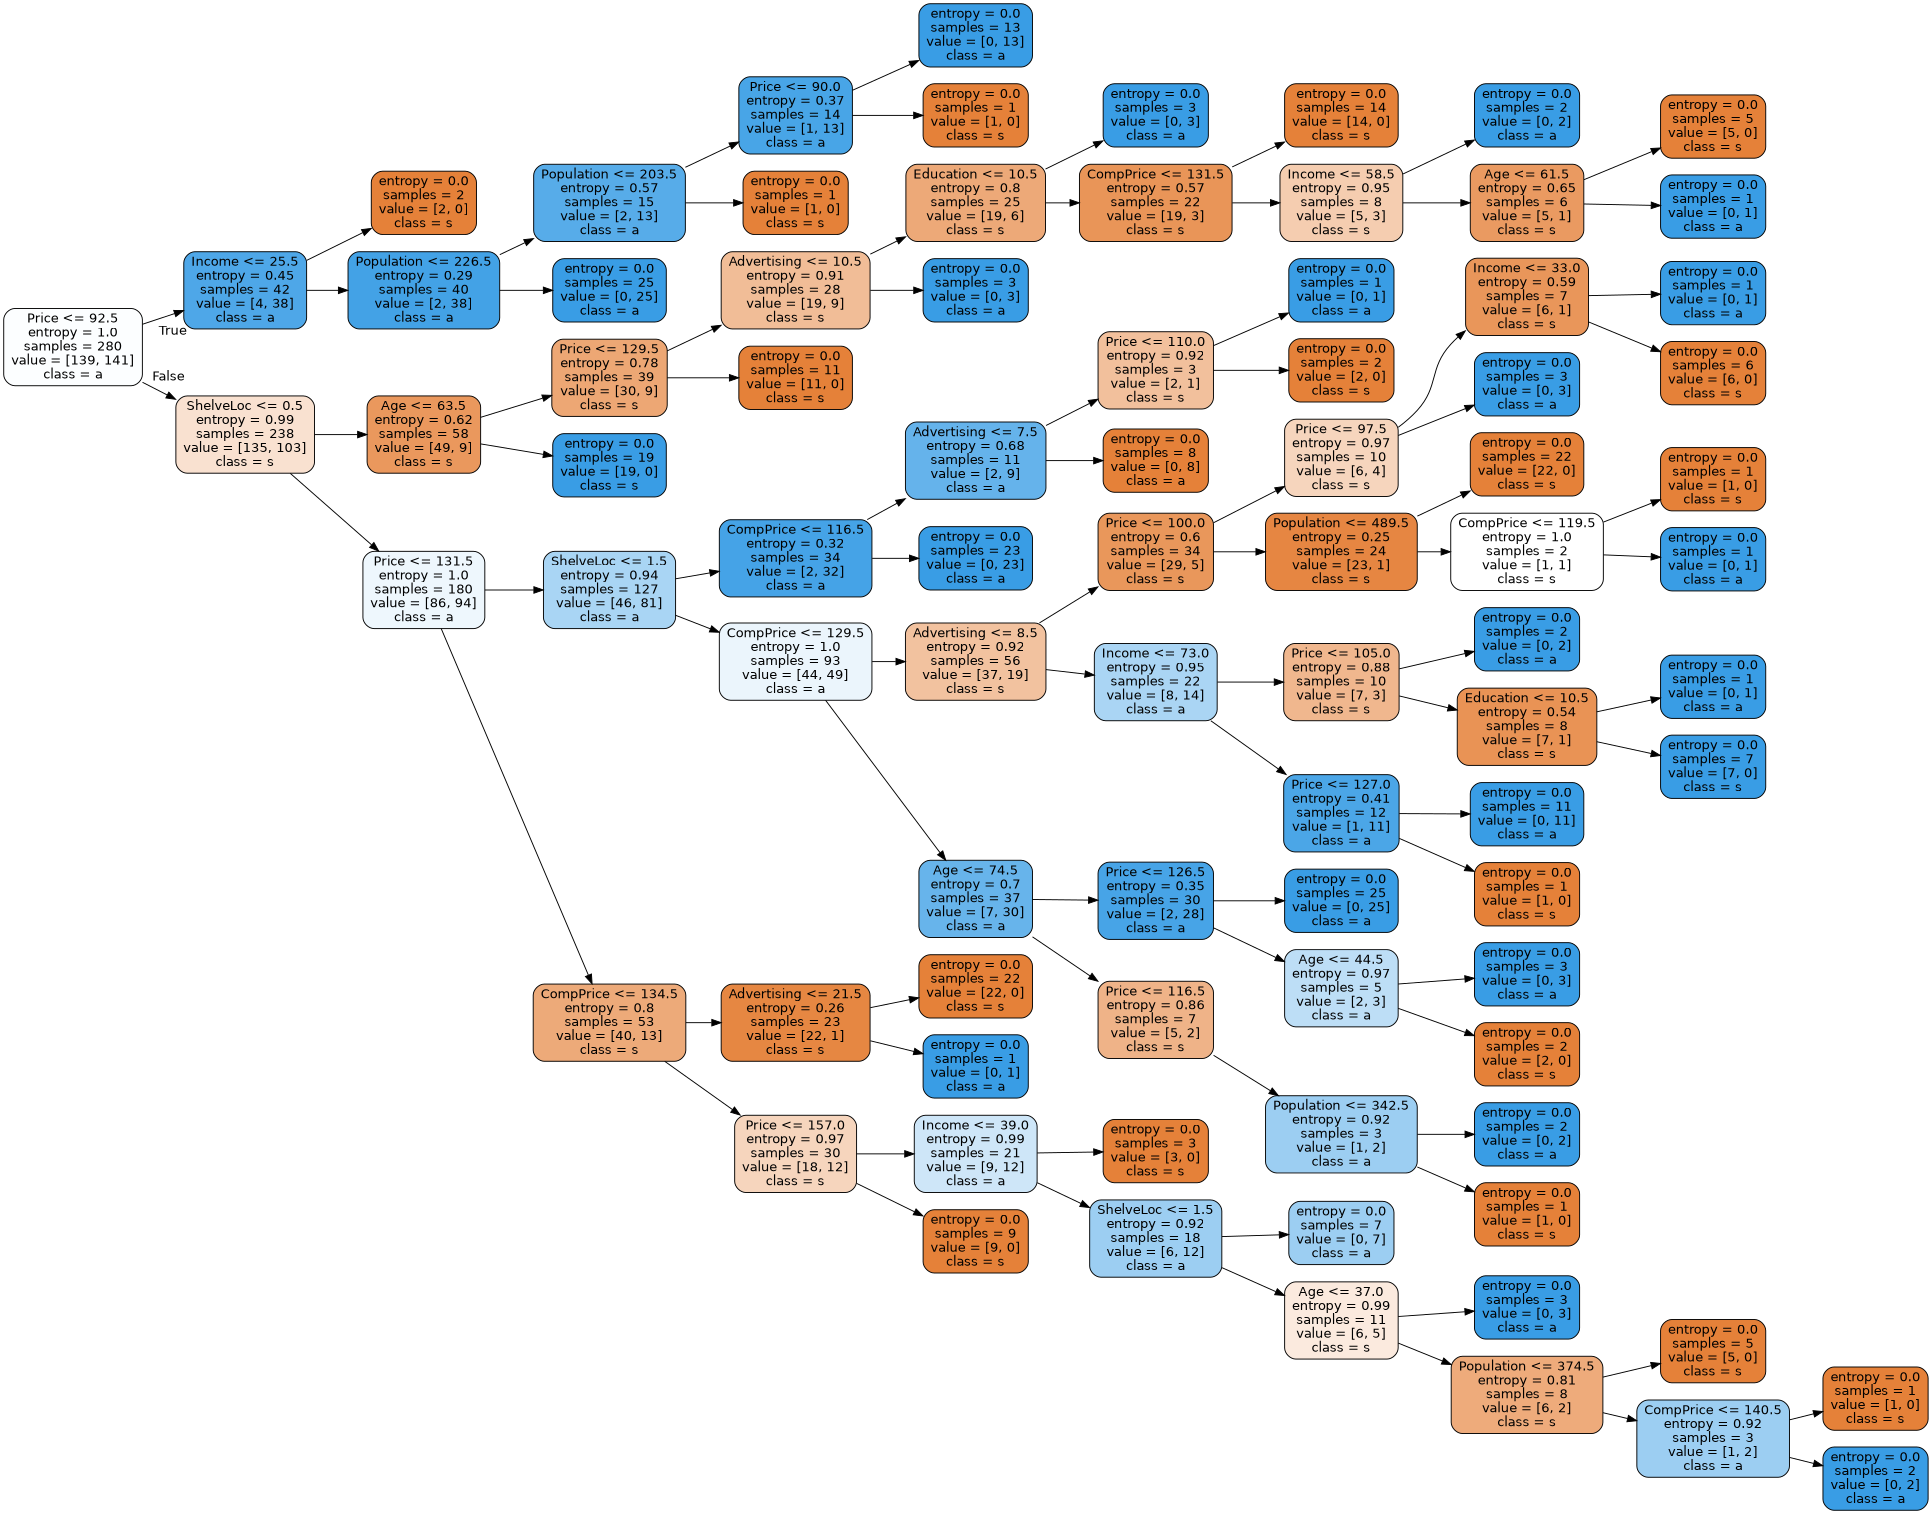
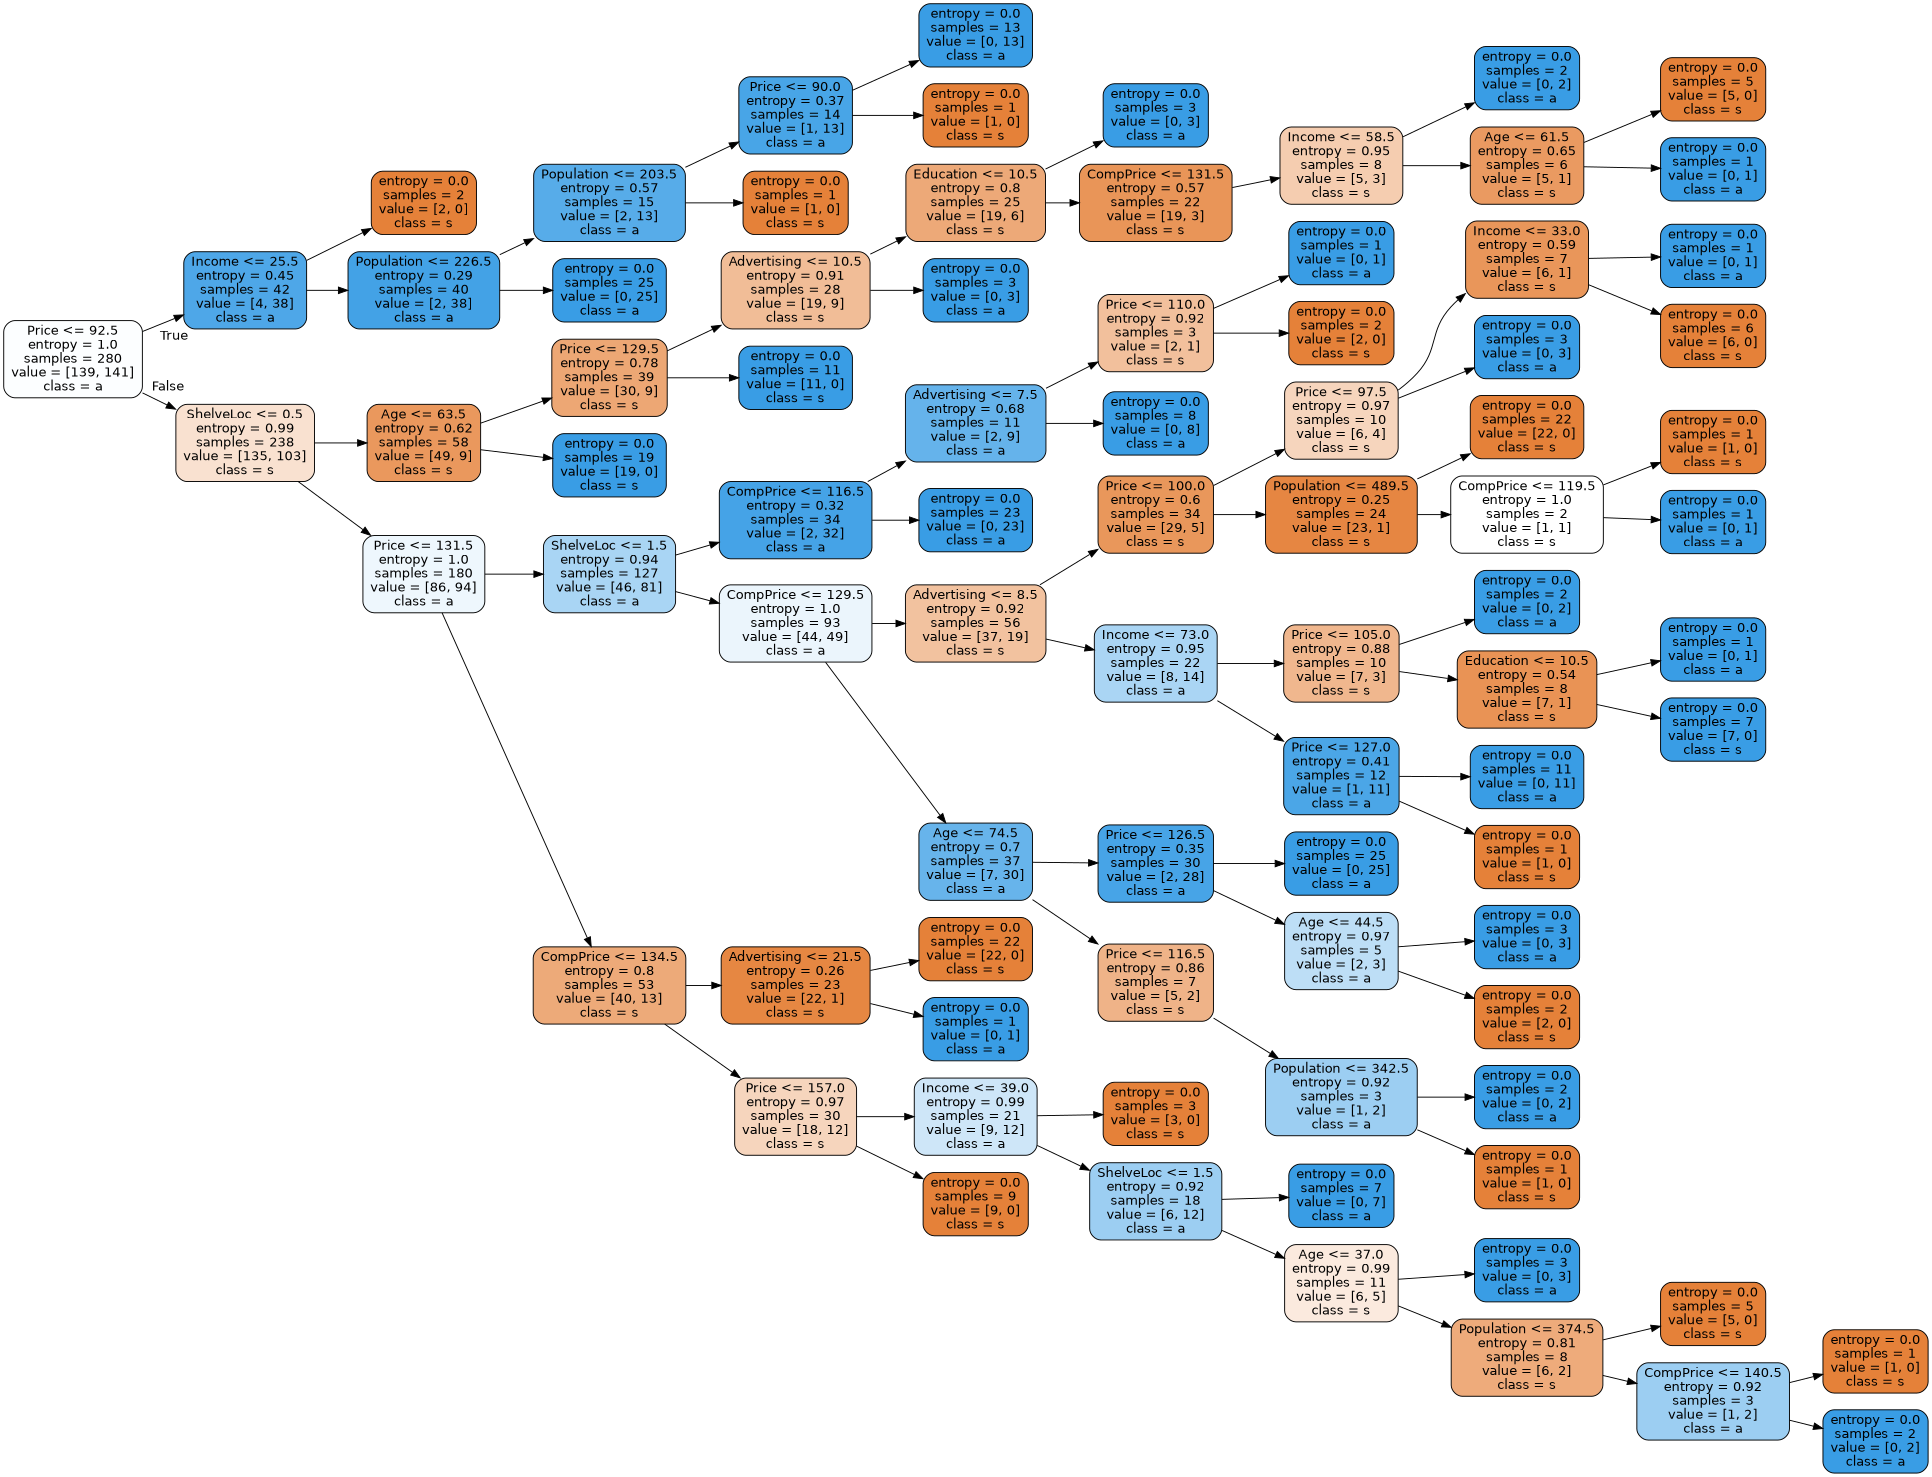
  digraph {
    rankdir=LR
    node [color=black fillcolor="#399de5" fontname=helvetica shape=box style="filled, rounded"]
    edge [fontname=helvetica]
    n1 [fillcolor="#fcfeff" label="Price <= 92.5\nentropy = 1.0\nsamples = 280\nvalue = [139, 141]\nclass = a"]
    n2 [fillcolor="#4ea7e8" label="Income <= 25.5\nentropy = 0.45\nsamples = 42\nvalue = [4, 38]\nclass = a"]
    n3 [fillcolor="#f9e1d0" label="ShelveLoc <= 0.5\nentropy = 0.99\nsamples = 238\nvalue = [135, 103]\nclass = s"]
    n4 [fillcolor="#e58139" label="entropy = 0.0\nsamples = 2\nvalue = [2, 0]\nclass = s"]
    n5 [fillcolor="#43a2e6" label="Population <= 226.5\nentropy = 0.29\nsamples = 40\nvalue = [2, 38]\nclass = a"]
    n6 [fillcolor="#ea985d" label="Age <= 63.5\nentropy = 0.62\nsamples = 58\nvalue = [49, 9]\nclass = s"]
    n7 [fillcolor="#eef7fd" label="Price <= 131.5\nentropy = 1.0\nsamples = 180\nvalue = [86, 94]\nclass = a"]
    n8 [fillcolor="#57ace9" label="Population <= 203.5\nentropy = 0.57\nsamples = 15\nvalue = [2, 13]\nclass = a"]
    n9 [label="entropy = 0.0\nsamples = 25\nvalue = [0, 25]\nclass = a"]
    n10 [fillcolor="#48a5e7" label="Price <= 90.0\nentropy = 0.37\nsamples = 14\nvalue = [1, 13]\nclass = a"]
    n11 [fillcolor="#e58139" label="entropy = 0.0\nsamples = 1\nvalue = [1, 0]\nclass = s"]
    n12 [label="entropy = 0.0\nsamples = 13\nvalue = [0, 13]\nclass = a"]
    n13 [fillcolor="#e58139" label="entropy = 0.0\nsamples = 1\nvalue = [1, 0]\nclass = s"]
    n14 [fillcolor="#eda774" label="Price <= 129.5\nentropy = 0.78\nsamples = 39\nvalue = [30, 9]\nclass = s"]
    n15 [label="entropy = 0.0\nsamples = 19\nvalue = [19, 0]\nclass = s"]
    n16 [fillcolor="#a9d5f4" label="ShelveLoc <= 1.5\nentropy = 0.94\nsamples = 127\nvalue = [46, 81]\nclass = a"]
    n17 [fillcolor="#edaa79" label="CompPrice <= 134.5\nentropy = 0.8\nsamples = 53\nvalue = [40, 13]\nclass = s"]
    n18 [fillcolor="#f1bd97" label="Advertising <= 10.5\nentropy = 0.91\nsamples = 28\nvalue = [19, 9]\nclass = s"]
-   n19 [fillcolor="#e58139" label="entropy = 0.0\nsamples = 11\nvalue = [11, 0]\nclass = s"]
+   n19 [label="entropy = 0.0\nsamples = 11\nvalue = [11, 0]\nclass = s"]
    n20 [fillcolor="#eda978" label="Education <= 10.5\nentropy = 0.8\nsamples = 25\nvalue = [19, 6]\nclass = s"]
    n21 [label="entropy = 0.0\nsamples = 3\nvalue = [0, 3]\nclass = a"]
    n22 [label="entropy = 0.0\nsamples = 3\nvalue = [0, 3]\nclass = a"]
    n23 [fillcolor="#e99558" label="CompPrice <= 131.5\nentropy = 0.57\nsamples = 22\nvalue = [19, 3]\nclass = s"]
-   n24 [fillcolor="#e58139" label="entropy = 0.0\nsamples = 14\nvalue = [14, 0]\nclass = s"]
    n25 [fillcolor="#f5cdb0" label="Income <= 58.5\nentropy = 0.95\nsamples = 8\nvalue = [5, 3]\nclass = s"]
    n26 [label="entropy = 0.0\nsamples = 2\nvalue = [0, 2]\nclass = a"]
    n27 [fillcolor="#ea9a61" label="Age <= 61.5\nentropy = 0.65\nsamples = 6\nvalue = [5, 1]\nclass = s"]
    n28 [fillcolor="#e58139" label="entropy = 0.0\nsamples = 5\nvalue = [5, 0]\nclass = s"]
    n29 [label="entropy = 0.0\nsamples = 1\nvalue = [0, 1]\nclass = a"]
    n30 [fillcolor="#45a3e7" label="CompPrice <= 116.5\nentropy = 0.32\nsamples = 34\nvalue = [2, 32]\nclass = a"]
    n31 [fillcolor="#ebf5fc" label="CompPrice <= 129.5\nentropy = 1.0\nsamples = 93\nvalue = [44, 49]\nclass = a"]
    n32 [fillcolor="#e68742" label="Advertising <= 21.5\nentropy = 0.26\nsamples = 23\nvalue = [22, 1]\nclass = s"]
    n33 [fillcolor="#f6d5bd" label="Price <= 157.0\nentropy = 0.97\nsamples = 30\nvalue = [18, 12]\nclass = s"]
    n34 [fillcolor="#65b3eb" label="Advertising <= 7.5\nentropy = 0.68\nsamples = 11\nvalue = [2, 9]\nclass = a"]
    n35 [label="entropy = 0.0\nsamples = 23\nvalue = [0, 23]\nclass = a"]
    n36 [fillcolor="#f2c29f" label="Advertising <= 8.5\nentropy = 0.92\nsamples = 56\nvalue = [37, 19]\nclass = s"]
    n37 [fillcolor="#67b4eb" label="Age <= 74.5\nentropy = 0.7\nsamples = 37\nvalue = [7, 30]\nclass = a"]
    n38 [fillcolor="#f2c09c" label="Price <= 110.0\nentropy = 0.92\nsamples = 3\nvalue = [2, 1]\nclass = s"]
-   n39 [fillcolor="#e58139" label="entropy = 0.0\nsamples = 8\nvalue = [0, 8]\nclass = a"]
+   n39 [label="entropy = 0.0\nsamples = 8\nvalue = [0, 8]\nclass = a"]
    n40 [label="entropy = 0.0\nsamples = 1\nvalue = [0, 1]\nclass = a"]
    n41 [fillcolor="#e58139" label="entropy = 0.0\nsamples = 2\nvalue = [2, 0]\nclass = s"]
    n42 [fillcolor="#e9975b" label="Price <= 100.0\nentropy = 0.6\nsamples = 34\nvalue = [29, 5]\nclass = s"]
    n43 [fillcolor="#aad5f4" label="Income <= 73.0\nentropy = 0.95\nsamples = 22\nvalue = [8, 14]\nclass = a"]
    n44 [fillcolor="#47a4e7" label="Price <= 126.5\nentropy = 0.35\nsamples = 30\nvalue = [2, 28]\nclass = a"]
    n45 [fillcolor="#efb388" label="Price <= 116.5\nentropy = 0.86\nsamples = 7\nvalue = [5, 2]\nclass = s"]
    n46 [fillcolor="#f6d5bd" label="Price <= 97.5\nentropy = 0.97\nsamples = 10\nvalue = [6, 4]\nclass = s"]
    n47 [fillcolor="#e68642" label="Population <= 489.5\nentropy = 0.25\nsamples = 24\nvalue = [23, 1]\nclass = s"]
    n48 [fillcolor="#f0b78e" label="Price <= 105.0\nentropy = 0.88\nsamples = 10\nvalue = [7, 3]\nclass = s"]
    n49 [fillcolor="#4ba6e7" label="Price <= 127.0\nentropy = 0.41\nsamples = 12\nvalue = [1, 11]\nclass = a"]
    n50 [fillcolor="#e9965a" label="Income <= 33.0\nentropy = 0.59\nsamples = 7\nvalue = [6, 1]\nclass = s"]
    n51 [label="entropy = 0.0\nsamples = 3\nvalue = [0, 3]\nclass = a"]
    n52 [fillcolor="#e58139" label="entropy = 0.0\nsamples = 22\nvalue = [22, 0]\nclass = s"]
    n53 [fillcolor="#ffffff" label="CompPrice <= 119.5\nentropy = 1.0\nsamples = 2\nvalue = [1, 1]\nclass = s"]
    n54 [label="entropy = 0.0\nsamples = 1\nvalue = [0, 1]\nclass = a"]
    n55 [fillcolor="#e58139" label="entropy = 0.0\nsamples = 6\nvalue = [6, 0]\nclass = s"]
    n56 [fillcolor="#e58139" label="entropy = 0.0\nsamples = 1\nvalue = [1, 0]\nclass = s"]
    n57 [label="entropy = 0.0\nsamples = 1\nvalue = [0, 1]\nclass = a"]
    n58 [label="entropy = 0.0\nsamples = 2\nvalue = [0, 2]\nclass = a"]
    n59 [fillcolor="#e99355" label="Education <= 10.5\nentropy = 0.54\nsamples = 8\nvalue = [7, 1]\nclass = s"]
    n60 [label="entropy = 0.0\nsamples = 11\nvalue = [0, 11]\nclass = a"]
    n61 [fillcolor="#e58139" label="entropy = 0.0\nsamples = 1\nvalue = [1, 0]\nclass = s"]
    n62 [label="entropy = 0.0\nsamples = 1\nvalue = [0, 1]\nclass = a"]
    n63 [label="entropy = 0.0\nsamples = 7\nvalue = [7, 0]\nclass = s"]
    n64 [label="entropy = 0.0\nsamples = 25\nvalue = [0, 25]\nclass = a"]
    n65 [fillcolor="#bddef6" label="Age <= 44.5\nentropy = 0.97\nsamples = 5\nvalue = [2, 3]\nclass = a"]
    n66 [fillcolor="#9ccef2" label="Population <= 342.5\nentropy = 0.92\nsamples = 3\nvalue = [1, 2]\nclass = a"]
    n67 [label="entropy = 0.0\nsamples = 3\nvalue = [0, 3]\nclass = a"]
    n68 [fillcolor="#e58139" label="entropy = 0.0\nsamples = 2\nvalue = [2, 0]\nclass = s"]
    n69 [label="entropy = 0.0\nsamples = 2\nvalue = [0, 2]\nclass = a"]
    n70 [fillcolor="#e58139" label="entropy = 0.0\nsamples = 1\nvalue = [1, 0]\nclass = s"]
    n71 [fillcolor="#e58139" label="entropy = 0.0\nsamples = 22\nvalue = [22, 0]\nclass = s"]
    n72 [label="entropy = 0.0\nsamples = 1\nvalue = [0, 1]\nclass = a"]
    n73 [fillcolor="#cee6f8" label="Income <= 39.0\nentropy = 0.99\nsamples = 21\nvalue = [9, 12]\nclass = a"]
    n74 [fillcolor="#e58139" label="entropy = 0.0\nsamples = 9\nvalue = [9, 0]\nclass = s"]
    n75 [fillcolor="#e58139" label="entropy = 0.0\nsamples = 3\nvalue = [3, 0]\nclass = s"]
    n76 [fillcolor="#9ccef2" label="ShelveLoc <= 1.5\nentropy = 0.92\nsamples = 18\nvalue = [6, 12]\nclass = a"]
-   n77 [fillcolor="#9ccef2" label="entropy = 0.0\nsamples = 7\nvalue = [0, 7]\nclass = a"]
+   n77 [label="entropy = 0.0\nsamples = 7\nvalue = [0, 7]\nclass = a"]
    n78 [fillcolor="#fbeade" label="Age <= 37.0\nentropy = 0.99\nsamples = 11\nvalue = [6, 5]\nclass = s"]
    n79 [label="entropy = 0.0\nsamples = 3\nvalue = [0, 3]\nclass = a"]
    n80 [fillcolor="#eeab7b" label="Population <= 374.5\nentropy = 0.81\nsamples = 8\nvalue = [6, 2]\nclass = s"]
    n81 [fillcolor="#e58139" label="entropy = 0.0\nsamples = 5\nvalue = [5, 0]\nclass = s"]
    n82 [fillcolor="#9ccef2" label="CompPrice <= 140.5\nentropy = 0.92\nsamples = 3\nvalue = [1, 2]\nclass = a"]
    n83 [fillcolor="#e58139" label="entropy = 0.0\nsamples = 1\nvalue = [1, 0]\nclass = s"]
    n84 [label="entropy = 0.0\nsamples = 2\nvalue = [0, 2]\nclass = a"]
    n1 -> n2 [headlabel=True labelangle=45 labeldistance=2.5]
    n1 -> n3 [headlabel=False labelangle=-45 labeldistance=2.5]
    n2 -> n4
    n2 -> n5
    n3 -> n6
    n3 -> n7
    n5 -> n8
    n5 -> n9
    n6 -> n14
    n6 -> n15
    n7 -> n16
    n7 -> n17
    n8 -> n10
    n8 -> n11
    n10 -> n12
    n10 -> n13
    n14 -> n18
    n14 -> n19
    n16 -> n30
    n16 -> n31
    n17 -> n32
    n17 -> n33
    n18 -> n20
    n18 -> n21
    n20 -> n22
    n20 -> n23
-   n23 -> n24
    n23 -> n25
    n25 -> n26
    n25 -> n27
    n27 -> n28
    n27 -> n29
    n30 -> n34
    n30 -> n35
    n31 -> n36
    n31 -> n37
    n32 -> n71
    n32 -> n72
    n33 -> n73
    n33 -> n74
    n34 -> n38
    n34 -> n39
    n36 -> n42
    n36 -> n43
    n37 -> n44
    n37 -> n45
    n38 -> n40
    n38 -> n41
    n42 -> n46
    n42 -> n47
    n43 -> n48
    n43 -> n49
    n44 -> n64
    n44 -> n65
    n45 -> n66
    n46 -> n50
    n46 -> n51
    n47 -> n52
    n47 -> n53
    n48 -> n58
    n48 -> n59
    n49 -> n60
    n49 -> n61
    n50 -> n54
    n50 -> n55
    n53 -> n56
    n53 -> n57
    n59 -> n62
    n59 -> n63
    n65 -> n67
    n65 -> n68
    n66 -> n69
    n66 -> n70
    n73 -> n75
    n73 -> n76
    n76 -> n77
    n76 -> n78
    n78 -> n79
    n78 -> n80
    n80 -> n81
    n80 -> n82
    n82 -> n83
    n82 -> n84
  }
